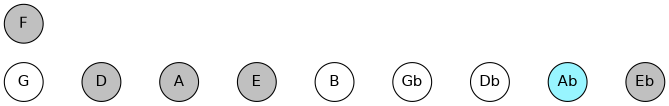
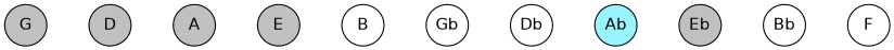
  graph {
    mindist=.1
    rankdir=LR
    node [fillcolor=white fontname=Helvetica margin=0 shape=circle style=filled]
    edge [style=invis]
    E [fillcolor=gray]
    B
    Gb
    Db
    Ab [fillcolor=cadetblue1]
    Eb [fillcolor=gray]
-   F [fillcolor=gray]
-   G
+   Bb
+   F
+   G [fillcolor=gray]
    D [fillcolor=gray]
    A [fillcolor=gray]
    subgraph sub_1 {
      E
      B
      Gb
      Db
      Ab
      Eb
+     Bb
      F
      G
      D
      A
    }
    E -- B
    B -- Gb
    Gb -- Db
    Db -- Ab
    Ab -- Eb
+   Eb -- Bb
+   Bb -- F
    G -- D
    D -- A
    A -- E
  }
